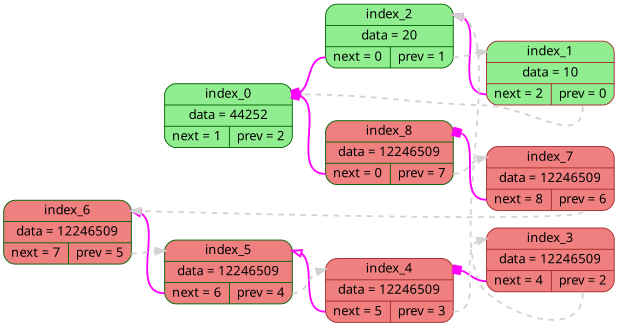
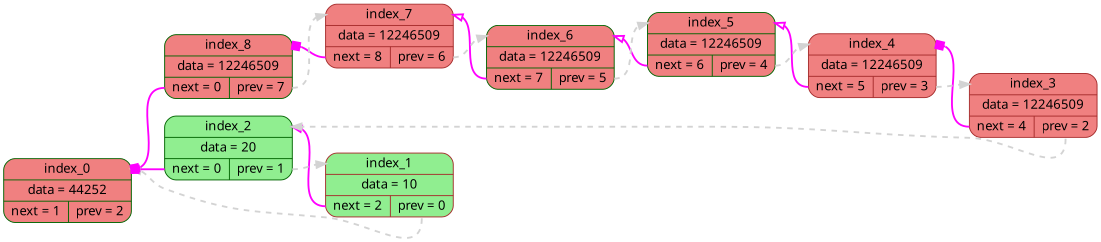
  digraph {
    fontname="Noto Sans"
    rankdir=RL
    splines=true
    node [color=darkgreen fillcolor=lightcoral fontname="Noto Sans" shape=Mrecord style=filled]
    edge [arrowhead=normal color=lightgrey fontname="Noto Sans" headport=h style="bold,dashed" tailport=p]
-   n1 [fillcolor=lightgreen label="<h> index_0 | <d> data = 44252 | { <n> next = 1 | <p> prev = 2 }"]
+   n1 [label="<h> index_0 | <d> data = 44252 | { <n> next = 1 | <p> prev = 2 }"]
    n2 [color=brown fillcolor=lightgreen label="<h> index_1 | <d> data = 10 | { <n> next = 2 | <p> prev = 0 }"]
    n3 [fillcolor=lightgreen label="<h> index_2 | <d> data = 20 | { <n> next = 0 | <p> prev = 1 }"]
    n4 [color=brown label="<h> index_3 | <d> data = 12246509 | { <n> next = 4 | <p> prev = 2 }"]
    n5 [color=brown label="<h> index_4 | <d> data = 12246509 | { <n> next = 5 | <p> prev = 3 }"]
    n6 [label="<h> index_5 | <d> data = 12246509 | { <n> next = 6 | <p> prev = 4 }"]
    n7 [label="<h> index_6 | <d> data = 12246509 | { <n> next = 7 | <p> prev = 5 }"]
    n8 [color=brown label="<h> index_7 | <d> data = 12246509 | { <n> next = 8 | <p> prev = 6 }"]
    n9 [label="<h> index_8 | <d> data = 12246509 | { <n> next = 0 | <p> prev = 7 }"]
    n2 -> n1
    n2 -> n3 [arrowhead=onormal color=magenta style=bold tailport=n]
    n3 -> n1 [arrowhead=box color=magenta style=bold tailport=n]
    n3 -> n2
    n4 -> n3
    n4 -> n5 [arrowhead=box color=magenta style=bold tailport=n]
    n5 -> n4
    n5 -> n6 [arrowhead=onormal color=magenta style=bold tailport=n]
    n6 -> n5
    n6 -> n7 [arrowhead=onormal color=magenta style=bold tailport=n]
    n7 -> n6
+   n7 -> n8 [arrowhead=onormal color=magenta style=bold tailport=n]
    n8 -> n7
    n8 -> n9 [arrowhead=box color=magenta style=bold tailport=n]
    n9 -> n1 [arrowhead=box color=magenta style=bold tailport=n]
    n9 -> n8
  }
